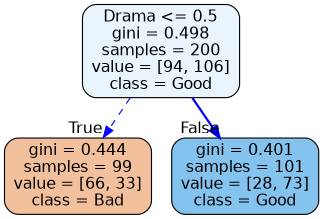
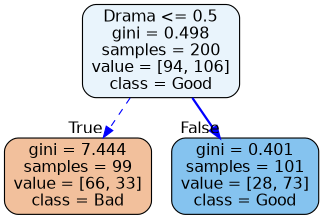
  digraph {
    node [color=black fontname=helvetica shape=box style="filled, rounded"]
    edge [fontname=helvetica labeldistance=2.5 color=blue]
    n1 [fillcolor="#e9f4fc" label="Drama <= 0.5\ngini = 0.498\nsamples = 200\nvalue = [94, 106]\nclass = Good"]
-   n2 [fillcolor="#f2c09c" label="gini = 0.444\nsamples = 99\nvalue = [66, 33]\nclass = Bad"]
+   n2 [fillcolor="#f2c09c" label="gini = 7.444\nsamples = 99\nvalue = [66, 33]\nclass = Bad"]
    n3 [fillcolor="#85c3ef" label="gini = 0.401\nsamples = 101\nvalue = [28, 73]\nclass = Good"]
    n1 -> n2 [headlabel=True labelangle=45 style=dashed]
    n1 -> n3 [headlabel=False labelangle=-45 style=bold]
  }
